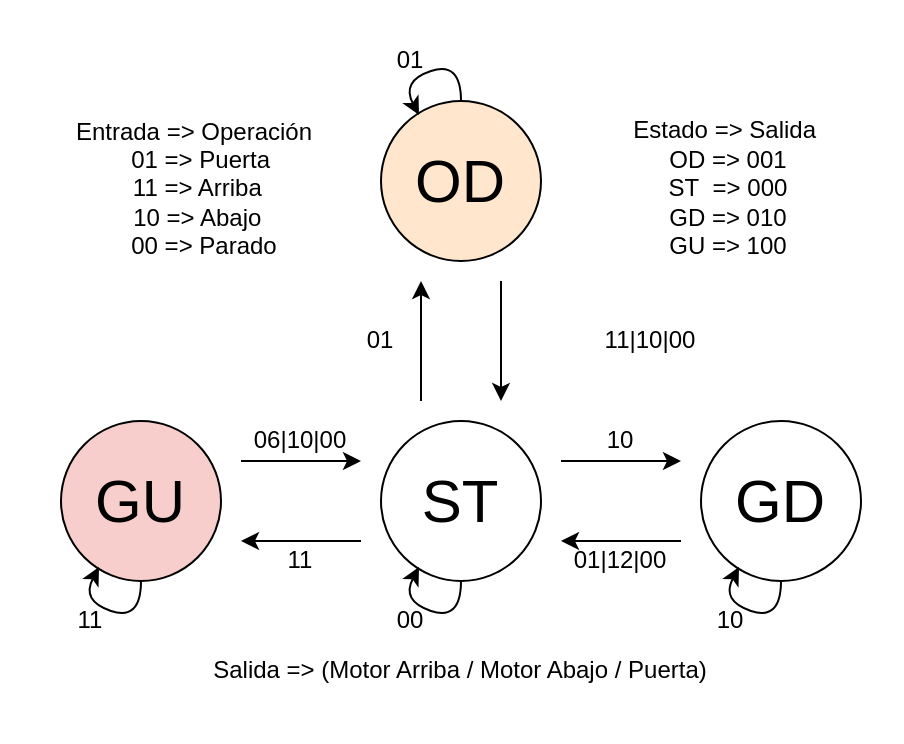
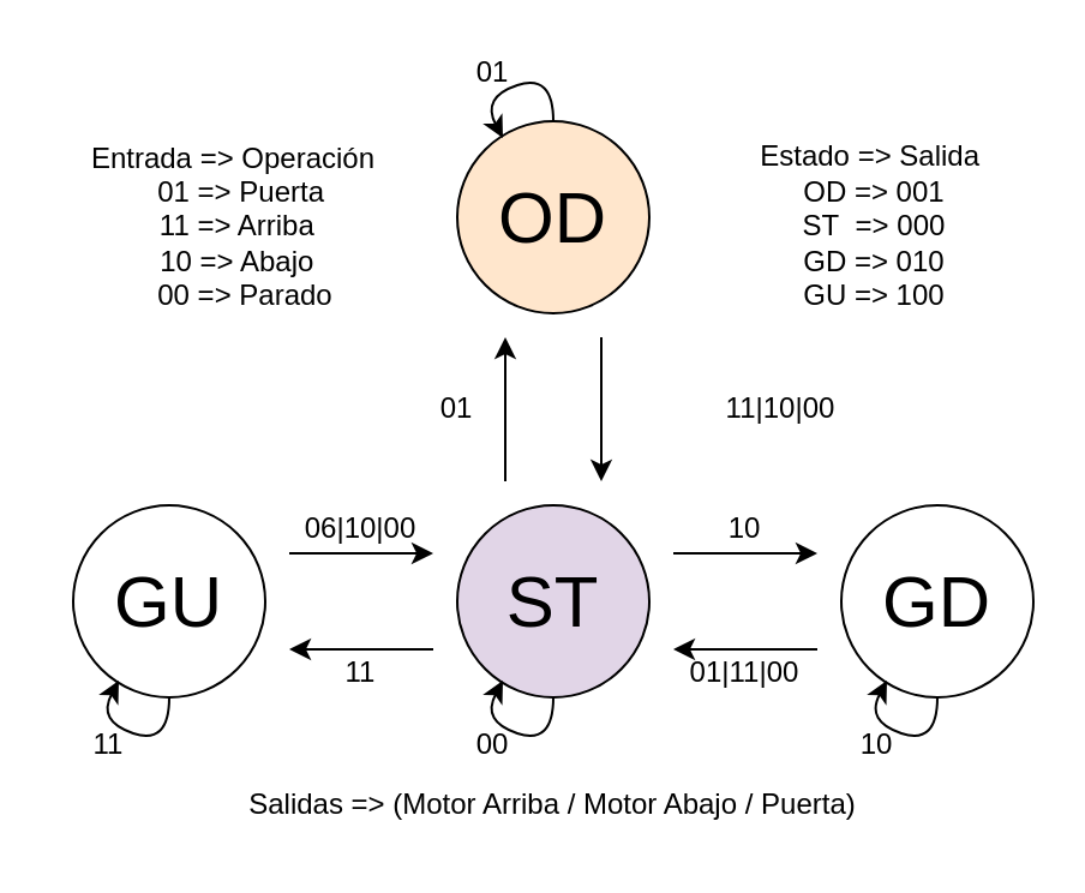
  <mxCell id="0" />
  <mxCell id="1" parent="0" />
- <mxCell id="2" value="&lt;font style=&quot;font-size: 30px;&quot;&gt;ST&lt;/font&gt;" style="ellipse;whiteSpace=wrap;html=1;aspect=fixed;" vertex="1" parent="1"><mxGeometry x="190" y="210" width="80" height="80" as="geometry" /></mxCell>
+ <mxCell id="2" value="&lt;font style=&quot;font-size: 30px;&quot;&gt;ST&lt;/font&gt;" style="ellipse;whiteSpace=wrap;html=1;aspect=fixed;fillColor=#e1d5e7;" vertex="1" parent="1"><mxGeometry x="190" y="210" width="80" height="80" as="geometry" /></mxCell>
  <mxCell id="3" value="" style="curved=1;endArrow=classic;html=1;rounded=0;exitX=0.5;exitY=1;exitDx=0;exitDy=0;entryX=0.232;entryY=0.915;entryDx=0;entryDy=0;entryPerimeter=0;" edge="1" parent="1"><mxGeometry width="50" height="50" relative="1" as="geometry"><mxPoint x="230" y="290" as="sourcePoint" /><mxPoint x="209" y="283" as="targetPoint" /><Array as="points"><mxPoint x="230" y="310" /><mxPoint x="200" y="300" /></Array></mxGeometry></mxCell>
- <mxCell id="4" value="&lt;font style=&quot;font-size: 30px;&quot;&gt;GU&lt;/font&gt;" style="ellipse;whiteSpace=wrap;html=1;aspect=fixed;fillColor=#f8cecc;" vertex="1" parent="1"><mxGeometry x="30" y="210" width="80" height="80" as="geometry" /></mxCell>
+ <mxCell id="4" value="&lt;font style=&quot;font-size: 30px;&quot;&gt;GU&lt;/font&gt;" style="ellipse;whiteSpace=wrap;html=1;aspect=fixed;" vertex="1" parent="1"><mxGeometry x="30" y="210" width="80" height="80" as="geometry" /></mxCell>
  <mxCell id="5" value="" style="curved=1;endArrow=classic;html=1;rounded=0;exitX=0.5;exitY=1;exitDx=0;exitDy=0;entryX=0.232;entryY=0.915;entryDx=0;entryDy=0;entryPerimeter=0;" edge="1" parent="1"><mxGeometry width="50" height="50" relative="1" as="geometry"><mxPoint x="70" y="290" as="sourcePoint" /><mxPoint x="49" y="283" as="targetPoint" /><Array as="points"><mxPoint x="70" y="310" /><mxPoint x="40" y="300" /></Array></mxGeometry></mxCell>
  <mxCell id="6" value="" style="endArrow=classic;html=1;rounded=0;" edge="1" parent="1"><mxGeometry width="50" height="50" relative="1" as="geometry"><mxPoint x="120" y="230" as="sourcePoint" /><mxPoint x="180" y="230" as="targetPoint" /></mxGeometry></mxCell>
  <mxCell id="7" value="" style="endArrow=classic;html=1;rounded=0;" edge="1" parent="1"><mxGeometry width="50" height="50" relative="1" as="geometry"><mxPoint x="180" y="270" as="sourcePoint" /><mxPoint x="120" y="270" as="targetPoint" /></mxGeometry></mxCell>
  <mxCell id="8" value="06|10|00" style="text;html=1;align=center;verticalAlign=middle;whiteSpace=wrap;rounded=0;" vertex="1" parent="1"><mxGeometry x="120" y="210" width="60" height="20" as="geometry" /></mxCell>
  <mxCell id="9" value="11" style="text;html=1;align=center;verticalAlign=middle;whiteSpace=wrap;rounded=0;" vertex="1" parent="1"><mxGeometry x="120" y="270" width="60" height="20" as="geometry" /></mxCell>
  <mxCell id="10" value="&lt;font style=&quot;font-size: 30px;&quot;&gt;GD&lt;/font&gt;" style="ellipse;whiteSpace=wrap;html=1;aspect=fixed;" vertex="1" parent="1"><mxGeometry x="350" y="210" width="80" height="80" as="geometry" /></mxCell>
  <mxCell id="11" value="" style="curved=1;endArrow=classic;html=1;rounded=0;exitX=0.5;exitY=1;exitDx=0;exitDy=0;entryX=0.232;entryY=0.915;entryDx=0;entryDy=0;entryPerimeter=0;" edge="1" parent="1"><mxGeometry width="50" height="50" relative="1" as="geometry"><mxPoint x="390" y="290" as="sourcePoint" /><mxPoint x="369" y="283" as="targetPoint" /><Array as="points"><mxPoint x="390" y="310" /><mxPoint x="360" y="300" /></Array></mxGeometry></mxCell>
  <mxCell id="12" value="" style="endArrow=classic;html=1;rounded=0;" edge="1" parent="1"><mxGeometry width="50" height="50" relative="1" as="geometry"><mxPoint x="280" y="230" as="sourcePoint" /><mxPoint x="340" y="230" as="targetPoint" /></mxGeometry></mxCell>
  <mxCell id="13" value="" style="endArrow=classic;html=1;rounded=0;" edge="1" parent="1"><mxGeometry width="50" height="50" relative="1" as="geometry"><mxPoint x="340" y="270" as="sourcePoint" /><mxPoint x="280" y="270" as="targetPoint" /></mxGeometry></mxCell>
  <mxCell id="14" value="10" style="text;html=1;align=center;verticalAlign=middle;whiteSpace=wrap;rounded=0;" vertex="1" parent="1"><mxGeometry x="280" y="210" width="60" height="20" as="geometry" /></mxCell>
  <mxCell id="15" value="&lt;font style=&quot;font-size: 30px;&quot;&gt;OD&lt;/font&gt;" style="ellipse;whiteSpace=wrap;html=1;aspect=fixed;fillColor=#ffe6cc;" vertex="1" parent="1"><mxGeometry x="190" y="50" width="80" height="80" as="geometry" /></mxCell>
  <mxCell id="16" value="" style="curved=1;endArrow=classic;html=1;rounded=0;exitX=0.5;exitY=1;exitDx=0;exitDy=0;entryX=0.232;entryY=0.915;entryDx=0;entryDy=0;entryPerimeter=0;" edge="1" parent="1"><mxGeometry width="50" height="50" relative="1" as="geometry"><mxPoint x="230" y="50" as="sourcePoint" /><mxPoint x="209" y="57" as="targetPoint" /><Array as="points"><mxPoint x="230" y="30" /><mxPoint x="200" y="40" /></Array></mxGeometry></mxCell>
  <mxCell id="17" value="" style="endArrow=classic;html=1;rounded=0;" edge="1" parent="1"><mxGeometry width="50" height="50" relative="1" as="geometry"><mxPoint x="210" y="200" as="sourcePoint" /><mxPoint x="210" y="140" as="targetPoint" /></mxGeometry></mxCell>
  <mxCell id="18" value="" style="endArrow=classic;html=1;rounded=0;" edge="1" parent="1"><mxGeometry width="50" height="50" relative="1" as="geometry"><mxPoint x="250" y="140" as="sourcePoint" /><mxPoint x="250" y="200" as="targetPoint" /></mxGeometry></mxCell>
  <mxCell id="19" value="11" style="text;html=1;align=center;verticalAlign=middle;whiteSpace=wrap;rounded=0;" vertex="1" parent="1"><mxGeometry x="20" y="300" width="50" height="20" as="geometry" /></mxCell>
  <mxCell id="20" value="00" style="text;html=1;align=center;verticalAlign=middle;whiteSpace=wrap;rounded=0;" vertex="1" parent="1"><mxGeometry x="180" y="300" width="50" height="20" as="geometry" /></mxCell>
- <mxCell id="21" value="01|12|00" style="text;html=1;align=center;verticalAlign=middle;whiteSpace=wrap;rounded=0;" vertex="1" parent="1"><mxGeometry x="280" y="270" width="60" height="20" as="geometry" /></mxCell>
+ <mxCell id="21" value="01|11|00" style="text;html=1;align=center;verticalAlign=middle;whiteSpace=wrap;rounded=0;" vertex="1" parent="1"><mxGeometry x="280" y="270" width="60" height="20" as="geometry" /></mxCell>
  <mxCell id="22" value="10" style="text;html=1;align=center;verticalAlign=middle;whiteSpace=wrap;rounded=0;" vertex="1" parent="1"><mxGeometry x="340" y="300" width="50" height="20" as="geometry" /></mxCell>
  <mxCell id="23" value="11|10|00" style="text;html=1;align=center;verticalAlign=middle;whiteSpace=wrap;rounded=0;" vertex="1" parent="1"><mxGeometry x="295" y="160" width="60" height="20" as="geometry" /></mxCell>
  <mxCell id="24" value="01" style="text;html=1;align=center;verticalAlign=middle;whiteSpace=wrap;rounded=0;" vertex="1" parent="1"><mxGeometry x="160" y="160" width="60" height="20" as="geometry" /></mxCell>
  <mxCell id="25" value="01" style="text;html=1;align=center;verticalAlign=middle;whiteSpace=wrap;rounded=0;" vertex="1" parent="1"><mxGeometry x="180" y="20" width="50" height="20" as="geometry" /></mxCell>
  <mxCell id="26" value="Entrada =&amp;gt; Operación&lt;div&gt;&amp;nbsp; 01 =&amp;gt; Puerta&lt;/div&gt;&lt;div&gt;&amp;nbsp;11 =&amp;gt; Arriba&lt;/div&gt;&lt;div&gt;&amp;nbsp;10 =&amp;gt; Abajo&lt;/div&gt;&lt;div&gt;&amp;nbsp; &amp;nbsp;00 =&amp;gt; Parado&lt;br&gt;&lt;/div&gt;" style="text;html=1;align=center;verticalAlign=middle;whiteSpace=wrap;rounded=0;" vertex="1" parent="1"><mxGeometry x="32" y="54" width="130" height="80" as="geometry" /></mxCell>
  <mxCell id="27" value="Estado =&amp;gt; Salida&amp;nbsp;&lt;div&gt;OD =&amp;gt; 001&lt;/div&gt;&lt;div&gt;ST&amp;nbsp; =&amp;gt; 000&lt;/div&gt;&lt;div&gt;GD =&amp;gt; 010&lt;/div&gt;&lt;div&gt;GU =&amp;gt; 100&lt;/div&gt;&lt;div&gt;&lt;br&gt;&lt;/div&gt;" style="text;html=1;align=center;verticalAlign=middle;whiteSpace=wrap;rounded=0;" vertex="1" parent="1"><mxGeometry x="299" y="51" width="130" height="100" as="geometry" /></mxCell>
- <mxCell id="28" value="Salida =&amp;gt; (Motor Arriba / Motor Abajo / Puerta)" style="text;html=1;align=center;verticalAlign=middle;whiteSpace=wrap;rounded=0;" vertex="1" parent="1"><mxGeometry x="90" y="320" width="280" height="30" as="geometry" /></mxCell>
+ <mxCell id="28" value="Salidas =&amp;gt; (Motor Arriba / Motor Abajo / Puerta)" style="text;html=1;align=center;verticalAlign=middle;whiteSpace=wrap;rounded=0;" vertex="1" parent="1"><mxGeometry x="90" y="320" width="280" height="30" as="geometry" /></mxCell>
